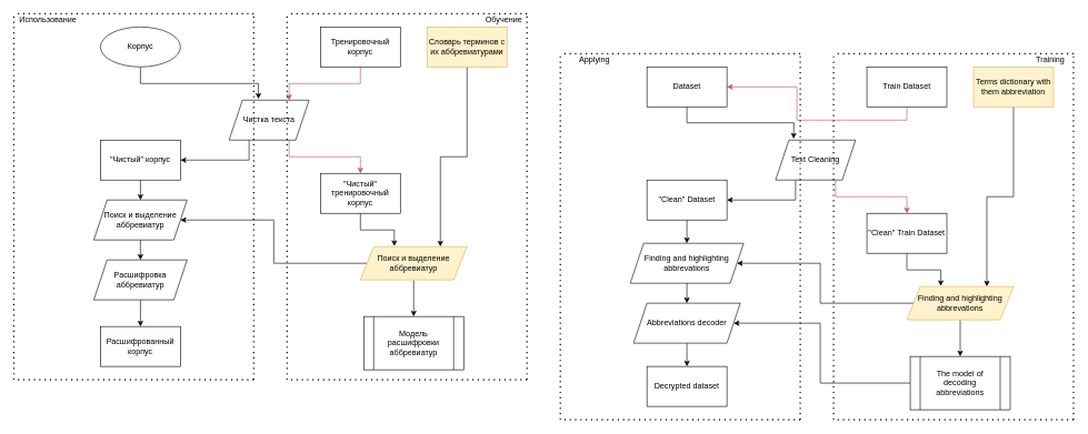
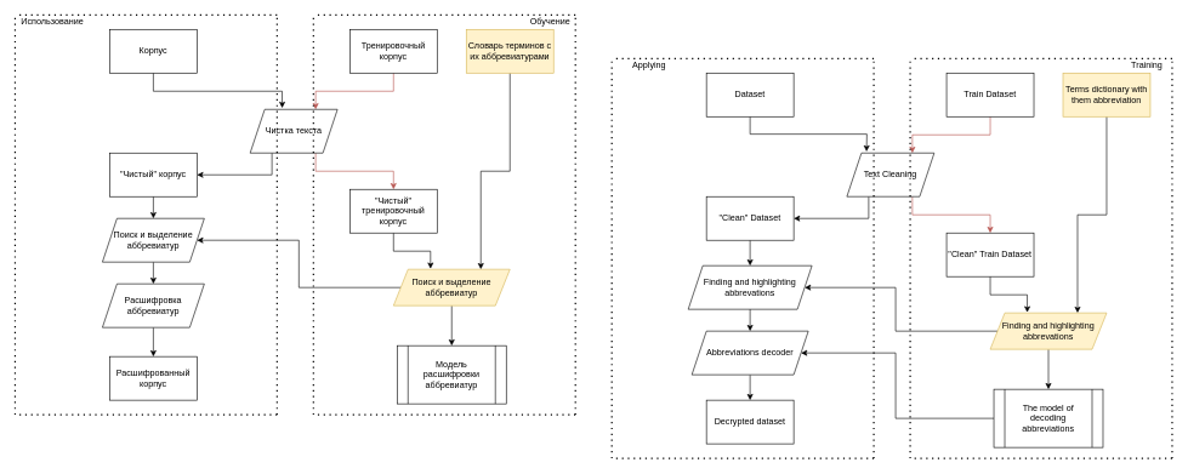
  <mxCell id="0" />
  <mxCell id="1" parent="0" />
  <mxCell id="2" style="edgeStyle=orthogonalEdgeStyle;rounded=0;orthogonalLoop=1;jettySize=auto;html=1;exitX=0.5;exitY=1;exitDx=0;exitDy=0;entryX=0.75;entryY=0;entryDx=0;entryDy=0;fillColor=#f8cecc;strokeColor=#b85450;" parent="1" source="35" target="8" edge="1"><mxGeometry relative="1" as="geometry" /></mxCell>
  <mxCell id="3" style="edgeStyle=orthogonalEdgeStyle;rounded=0;orthogonalLoop=1;jettySize=auto;html=1;exitX=0.5;exitY=1;exitDx=0;exitDy=0;entryX=0.367;entryY=-0.033;entryDx=0;entryDy=0;entryPerimeter=0;" parent="1" source="28" target="8" edge="1"><mxGeometry relative="1" as="geometry" /></mxCell>
  <mxCell id="4" style="edgeStyle=orthogonalEdgeStyle;rounded=0;orthogonalLoop=1;jettySize=auto;html=1;exitX=0.5;exitY=1;exitDx=0;exitDy=0;entryX=0.75;entryY=0;entryDx=0;entryDy=0;" parent="1" source="5" target="21" edge="1"><mxGeometry relative="1" as="geometry"><mxPoint x="653.8" y="356" as="targetPoint" /></mxGeometry></mxCell>
  <mxCell id="5" value="Словарь терминов с их аббревиатурами" style="rounded=0;whiteSpace=wrap;html=1;fillColor=#fff2cc;strokeColor=#d6b656;" parent="1" vertex="1"><mxGeometry x="640" y="40" width="120" height="60" as="geometry" /></mxCell>
  <mxCell id="6" style="edgeStyle=orthogonalEdgeStyle;rounded=0;orthogonalLoop=1;jettySize=auto;html=1;exitX=0.75;exitY=1;exitDx=0;exitDy=0;entryX=0.5;entryY=0;entryDx=0;entryDy=0;fillColor=#f8cecc;strokeColor=#b85450;" parent="1" source="8" target="10" edge="1"><mxGeometry relative="1" as="geometry" /></mxCell>
  <mxCell id="7" style="edgeStyle=orthogonalEdgeStyle;rounded=0;orthogonalLoop=1;jettySize=auto;html=1;exitX=0.25;exitY=1;exitDx=0;exitDy=0;" parent="1" source="8" target="12" edge="1"><mxGeometry relative="1" as="geometry" /></mxCell>
  <mxCell id="8" value="Чистка текста" style="shape=parallelogram;perimeter=parallelogramPerimeter;whiteSpace=wrap;html=1;fixedSize=1;" parent="1" vertex="1"><mxGeometry x="343" y="150" width="120" height="60" as="geometry" /></mxCell>
  <mxCell id="9" style="edgeStyle=orthogonalEdgeStyle;rounded=0;orthogonalLoop=1;jettySize=auto;html=1;exitX=0.5;exitY=1;exitDx=0;exitDy=0;entryX=0.318;entryY=-0.015;entryDx=0;entryDy=0;entryPerimeter=0;" parent="1" source="10" target="21" edge="1"><mxGeometry relative="1" as="geometry"><mxPoint x="587.5" y="360" as="targetPoint" /></mxGeometry></mxCell>
  <mxCell id="10" value="&quot;Чистый&quot; тренировочный корпус" style="rounded=0;whiteSpace=wrap;html=1;" parent="1" vertex="1"><mxGeometry x="480" y="260" width="120" height="60" as="geometry" /></mxCell>
  <mxCell id="11" style="edgeStyle=orthogonalEdgeStyle;rounded=0;orthogonalLoop=1;jettySize=auto;html=1;exitX=0.5;exitY=1;exitDx=0;exitDy=0;entryX=0.5;entryY=0;entryDx=0;entryDy=0;" parent="1" source="12" target="14" edge="1"><mxGeometry relative="1" as="geometry" /></mxCell>
  <mxCell id="12" value="&quot;Чистый&quot; корпус" style="rounded=0;whiteSpace=wrap;html=1;" parent="1" vertex="1"><mxGeometry x="150" y="210" width="120" height="60" as="geometry" /></mxCell>
  <mxCell id="13" style="edgeStyle=orthogonalEdgeStyle;rounded=0;orthogonalLoop=1;jettySize=auto;html=1;exitX=0.5;exitY=1;exitDx=0;exitDy=0;entryX=0.5;entryY=0;entryDx=0;entryDy=0;" parent="1" source="14" target="16" edge="1"><mxGeometry relative="1" as="geometry"><mxPoint x="210" y="420" as="targetPoint" /></mxGeometry></mxCell>
  <mxCell id="14" value="Поиск и выделение аббревиатур" style="shape=parallelogram;perimeter=parallelogramPerimeter;whiteSpace=wrap;html=1;fixedSize=1;" parent="1" vertex="1"><mxGeometry x="140" y="300" width="140" height="60" as="geometry" /></mxCell>
  <mxCell id="15" style="edgeStyle=orthogonalEdgeStyle;rounded=0;orthogonalLoop=1;jettySize=auto;html=1;exitX=0.5;exitY=1;exitDx=0;exitDy=0;entryX=0.5;entryY=0;entryDx=0;entryDy=0;" parent="1" source="16" target="17" edge="1"><mxGeometry relative="1" as="geometry" /></mxCell>
  <mxCell id="16" value="Расшифровка аббревиатур" style="shape=parallelogram;perimeter=parallelogramPerimeter;whiteSpace=wrap;html=1;fixedSize=1;" parent="1" vertex="1"><mxGeometry x="140" y="390" width="140" height="60" as="geometry" /></mxCell>
  <mxCell id="17" value="Расшифрованный корпус" style="rounded=0;whiteSpace=wrap;html=1;" parent="1" vertex="1"><mxGeometry x="150" y="490" width="120" height="60" as="geometry" /></mxCell>
  <mxCell id="18" value="Модель расшифровки аббревиатур" style="shape=process;whiteSpace=wrap;html=1;backgroundOutline=1;" parent="1" vertex="1"><mxGeometry x="545" y="475" width="150" height="80" as="geometry" /></mxCell>
  <mxCell id="19" style="edgeStyle=orthogonalEdgeStyle;rounded=0;orthogonalLoop=1;jettySize=auto;html=1;exitX=0.5;exitY=1;exitDx=0;exitDy=0;entryX=0.5;entryY=0;entryDx=0;entryDy=0;" parent="1" source="21" target="18" edge="1"><mxGeometry relative="1" as="geometry" /></mxCell>
  <mxCell id="20" style="edgeStyle=orthogonalEdgeStyle;rounded=0;orthogonalLoop=1;jettySize=auto;html=1;exitX=0;exitY=0.5;exitDx=0;exitDy=0;entryX=1;entryY=0.5;entryDx=0;entryDy=0;" parent="1" source="21" target="14" edge="1"><mxGeometry relative="1" as="geometry"><Array as="points"><mxPoint x="410" y="395" /><mxPoint x="410" y="330" /></Array></mxGeometry></mxCell>
  <mxCell id="21" value="Поиск и выделение аббревиатур" style="shape=parallelogram;perimeter=parallelogramPerimeter;whiteSpace=wrap;html=1;fixedSize=1;fillColor=#fff2cc;strokeColor=#d6b656;" parent="1" vertex="1"><mxGeometry x="540" y="370" width="160" height="50" as="geometry" /></mxCell>
  <mxCell id="22" value="" style="group" parent="1" vertex="1" connectable="0"><mxGeometry x="20" y="20" width="360" height="550" as="geometry" /></mxCell>
  <mxCell id="23" value="" style="endArrow=none;dashed=1;html=1;dashPattern=1 3;strokeWidth=2;" parent="22" edge="1"><mxGeometry width="50" height="50" relative="1" as="geometry"><mxPoint y="550" as="sourcePoint" /><mxPoint as="targetPoint" /></mxGeometry></mxCell>
  <mxCell id="24" value="" style="endArrow=none;dashed=1;html=1;dashPattern=1 3;strokeWidth=2;" parent="22" edge="1"><mxGeometry width="50" height="50" relative="1" as="geometry"><mxPoint x="360" y="550" as="sourcePoint" /><mxPoint y="550" as="targetPoint" /></mxGeometry></mxCell>
  <mxCell id="25" value="" style="endArrow=none;dashed=1;html=1;dashPattern=1 3;strokeWidth=2;" parent="22" edge="1"><mxGeometry width="50" height="50" relative="1" as="geometry"><mxPoint x="360" as="sourcePoint" /><mxPoint as="targetPoint" /></mxGeometry></mxCell>
  <mxCell id="26" value="" style="endArrow=none;dashed=1;html=1;dashPattern=1 3;strokeWidth=2;" parent="22" edge="1"><mxGeometry width="50" height="50" relative="1" as="geometry"><mxPoint x="360" y="550" as="sourcePoint" /><mxPoint x="360" as="targetPoint" /></mxGeometry></mxCell>
  <mxCell id="27" value="Использование" style="text;html=1;align=center;verticalAlign=middle;resizable=0;points=[];autosize=1;" parent="22" vertex="1"><mxGeometry x="0.5" width="100" height="20" as="geometry" /></mxCell>
- <mxCell id="28" value="Корпус" style="ellipse;whiteSpace=wrap;html=1;" parent="22" vertex="1"><mxGeometry x="130" y="20" width="120" height="60" as="geometry" /></mxCell>
+ <mxCell id="28" value="Корпус" style="rounded=0;whiteSpace=wrap;html=1;" parent="22" vertex="1"><mxGeometry x="130" y="20" width="120" height="60" as="geometry" /></mxCell>
  <mxCell id="29" value="" style="group" parent="1" vertex="1" connectable="0"><mxGeometry x="430" y="20" width="360" height="550" as="geometry" /></mxCell>
  <mxCell id="30" value="" style="endArrow=none;dashed=1;html=1;dashPattern=1 3;strokeWidth=2;" parent="29" edge="1"><mxGeometry width="50" height="50" relative="1" as="geometry"><mxPoint y="550" as="sourcePoint" /><mxPoint as="targetPoint" /></mxGeometry></mxCell>
  <mxCell id="31" value="" style="endArrow=none;dashed=1;html=1;dashPattern=1 3;strokeWidth=2;" parent="29" edge="1"><mxGeometry width="50" height="50" relative="1" as="geometry"><mxPoint x="360" y="550" as="sourcePoint" /><mxPoint y="550" as="targetPoint" /></mxGeometry></mxCell>
  <mxCell id="32" value="" style="endArrow=none;dashed=1;html=1;dashPattern=1 3;strokeWidth=2;" parent="29" edge="1"><mxGeometry width="50" height="50" relative="1" as="geometry"><mxPoint x="360" as="sourcePoint" /><mxPoint as="targetPoint" /></mxGeometry></mxCell>
  <mxCell id="33" value="" style="endArrow=none;dashed=1;html=1;dashPattern=1 3;strokeWidth=2;" parent="29" edge="1"><mxGeometry width="50" height="50" relative="1" as="geometry"><mxPoint x="360" y="550" as="sourcePoint" /><mxPoint x="360" as="targetPoint" /></mxGeometry></mxCell>
  <mxCell id="34" value="Обучение" style="text;html=1;align=center;verticalAlign=middle;resizable=0;points=[];autosize=1;" parent="29" vertex="1"><mxGeometry x="290" width="70" height="20" as="geometry" /></mxCell>
  <mxCell id="35" value="Тренировочный корпус" style="rounded=0;whiteSpace=wrap;html=1;" parent="29" vertex="1"><mxGeometry x="50" y="20" width="120" height="60" as="geometry" /></mxCell>
- <mxCell id="36" style="edgeStyle=orthogonalEdgeStyle;rounded=0;orthogonalLoop=1;jettySize=auto;html=1;exitX=0.5;exitY=1;exitDx=0;exitDy=0;fillColor=#f8cecc;strokeColor=#b85450;" parent="1" source="70" target="60" edge="1"><mxGeometry relative="1" as="geometry" /></mxCell>
+ <mxCell id="36" style="edgeStyle=orthogonalEdgeStyle;rounded=0;orthogonalLoop=1;jettySize=auto;html=1;exitX=0.5;exitY=1;exitDx=0;exitDy=0;entryX=0.75;entryY=0;entryDx=0;entryDy=0;fillColor=#f8cecc;strokeColor=#b85450;" parent="1" source="70" target="42" edge="1"><mxGeometry relative="1" as="geometry" /></mxCell>
  <mxCell id="37" style="edgeStyle=orthogonalEdgeStyle;rounded=0;orthogonalLoop=1;jettySize=auto;html=1;exitX=0.5;exitY=1;exitDx=0;exitDy=0;" parent="1" source="60" edge="1"><mxGeometry relative="1" as="geometry"><mxPoint x="1190" y="208" as="targetPoint" /></mxGeometry></mxCell>
  <mxCell id="38" style="edgeStyle=orthogonalEdgeStyle;rounded=0;orthogonalLoop=1;jettySize=auto;html=1;exitX=0.5;exitY=1;exitDx=0;exitDy=0;entryX=0.75;entryY=0;entryDx=0;entryDy=0;" parent="1" source="39" target="53" edge="1"><mxGeometry relative="1" as="geometry"><mxPoint x="1473.8" y="416" as="targetPoint" /></mxGeometry></mxCell>
  <mxCell id="39" value="Terms dictionary with them abbreviation" style="rounded=0;whiteSpace=wrap;html=1;fillColor=#fff2cc;strokeColor=#d6b656;" parent="1" vertex="1"><mxGeometry x="1460" y="100" width="120" height="60" as="geometry" /></mxCell>
  <mxCell id="40" style="edgeStyle=orthogonalEdgeStyle;rounded=0;orthogonalLoop=1;jettySize=auto;html=1;exitX=0.75;exitY=1;exitDx=0;exitDy=0;entryX=0.5;entryY=0;entryDx=0;entryDy=0;fillColor=#f8cecc;strokeColor=#b85450;" parent="1" source="42" target="44" edge="1"><mxGeometry relative="1" as="geometry" /></mxCell>
  <mxCell id="41" style="edgeStyle=orthogonalEdgeStyle;rounded=0;orthogonalLoop=1;jettySize=auto;html=1;exitX=0.25;exitY=1;exitDx=0;exitDy=0;" parent="1" source="42" target="46" edge="1"><mxGeometry relative="1" as="geometry" /></mxCell>
  <mxCell id="42" value="Text Cleaning" style="shape=parallelogram;perimeter=parallelogramPerimeter;whiteSpace=wrap;html=1;fixedSize=1;" parent="1" vertex="1"><mxGeometry x="1163" y="210" width="120" height="60" as="geometry" /></mxCell>
  <mxCell id="43" style="edgeStyle=orthogonalEdgeStyle;rounded=0;orthogonalLoop=1;jettySize=auto;html=1;exitX=0.5;exitY=1;exitDx=0;exitDy=0;entryX=0.318;entryY=-0.015;entryDx=0;entryDy=0;entryPerimeter=0;" parent="1" source="44" target="53" edge="1"><mxGeometry relative="1" as="geometry"><mxPoint x="1407.5" y="420" as="targetPoint" /></mxGeometry></mxCell>
  <mxCell id="44" value="&quot;Clean&quot; Train Dataset" style="rounded=0;whiteSpace=wrap;html=1;" parent="1" vertex="1"><mxGeometry x="1300" y="320" width="120" height="60" as="geometry" /></mxCell>
  <mxCell id="45" style="edgeStyle=orthogonalEdgeStyle;rounded=0;orthogonalLoop=1;jettySize=auto;html=1;exitX=0.5;exitY=1;exitDx=0;exitDy=0;entryX=0.5;entryY=0;entryDx=0;entryDy=0;" parent="1" source="46" target="61" edge="1"><mxGeometry relative="1" as="geometry" /></mxCell>
  <mxCell id="46" value="&quot;Clean&quot; Dataset" style="rounded=0;whiteSpace=wrap;html=1;" parent="1" vertex="1"><mxGeometry x="970" y="270" width="120" height="60" as="geometry" /></mxCell>
  <mxCell id="47" style="edgeStyle=orthogonalEdgeStyle;rounded=0;orthogonalLoop=1;jettySize=auto;html=1;exitX=0.5;exitY=1;exitDx=0;exitDy=0;entryX=0.5;entryY=0;entryDx=0;entryDy=0;" parent="1" source="62" target="48" edge="1"><mxGeometry relative="1" as="geometry" /></mxCell>
  <mxCell id="48" value="Decrypted dataset" style="rounded=0;whiteSpace=wrap;html=1;" parent="1" vertex="1"><mxGeometry x="970" y="550" width="120" height="60" as="geometry" /></mxCell>
  <mxCell id="49" style="edgeStyle=orthogonalEdgeStyle;rounded=0;orthogonalLoop=1;jettySize=auto;html=1;exitX=0;exitY=0.5;exitDx=0;exitDy=0;entryX=1;entryY=0.5;entryDx=0;entryDy=0;" parent="1" source="50" target="62" edge="1"><mxGeometry relative="1" as="geometry"><Array as="points"><mxPoint x="1230" y="575" /><mxPoint x="1230" y="485" /></Array></mxGeometry></mxCell>
  <mxCell id="50" value="The model of decoding abbreviations" style="shape=process;whiteSpace=wrap;html=1;backgroundOutline=1;" parent="1" vertex="1"><mxGeometry x="1365" y="535" width="150" height="80" as="geometry" /></mxCell>
  <mxCell id="51" style="edgeStyle=orthogonalEdgeStyle;rounded=0;orthogonalLoop=1;jettySize=auto;html=1;exitX=0.5;exitY=1;exitDx=0;exitDy=0;entryX=0.5;entryY=0;entryDx=0;entryDy=0;" parent="1" source="53" target="50" edge="1"><mxGeometry relative="1" as="geometry" /></mxCell>
  <mxCell id="52" style="edgeStyle=orthogonalEdgeStyle;rounded=0;orthogonalLoop=1;jettySize=auto;html=1;exitX=0;exitY=0.5;exitDx=0;exitDy=0;entryX=1;entryY=0.5;entryDx=0;entryDy=0;" parent="1" source="53" target="61" edge="1"><mxGeometry relative="1" as="geometry"><Array as="points"><mxPoint x="1230" y="455" /><mxPoint x="1230" y="395" /></Array></mxGeometry></mxCell>
  <mxCell id="53" value="Finding and highlighting abbrevations" style="shape=parallelogram;perimeter=parallelogramPerimeter;whiteSpace=wrap;html=1;fixedSize=1;fillColor=#fff2cc;strokeColor=#d6b656;" parent="1" vertex="1"><mxGeometry x="1360" y="430" width="160" height="50" as="geometry" /></mxCell>
  <mxCell id="54" value="" style="group" parent="1" vertex="1" connectable="0"><mxGeometry x="840" y="80" width="360" height="550" as="geometry" /></mxCell>
  <mxCell id="55" value="" style="endArrow=none;dashed=1;html=1;dashPattern=1 3;strokeWidth=2;" parent="54" edge="1"><mxGeometry width="50" height="50" relative="1" as="geometry"><mxPoint y="550" as="sourcePoint" /><mxPoint as="targetPoint" /></mxGeometry></mxCell>
  <mxCell id="56" value="" style="endArrow=none;dashed=1;html=1;dashPattern=1 3;strokeWidth=2;" parent="54" edge="1"><mxGeometry width="50" height="50" relative="1" as="geometry"><mxPoint x="360" y="550" as="sourcePoint" /><mxPoint y="550" as="targetPoint" /></mxGeometry></mxCell>
  <mxCell id="57" value="" style="endArrow=none;dashed=1;html=1;dashPattern=1 3;strokeWidth=2;" parent="54" edge="1"><mxGeometry width="50" height="50" relative="1" as="geometry"><mxPoint x="360" as="sourcePoint" /><mxPoint as="targetPoint" /></mxGeometry></mxCell>
  <mxCell id="58" value="" style="endArrow=none;dashed=1;html=1;dashPattern=1 3;strokeWidth=2;" parent="54" edge="1"><mxGeometry width="50" height="50" relative="1" as="geometry"><mxPoint x="360" y="550" as="sourcePoint" /><mxPoint x="360" as="targetPoint" /></mxGeometry></mxCell>
  <mxCell id="59" value="Applying" style="text;html=1;align=center;verticalAlign=middle;resizable=0;points=[];autosize=1;" parent="54" vertex="1"><mxGeometry x="20.5" width="60" height="20" as="geometry" /></mxCell>
  <mxCell id="60" value="Dataset" style="rounded=0;whiteSpace=wrap;html=1;" parent="54" vertex="1"><mxGeometry x="130" y="20" width="120" height="60" as="geometry" /></mxCell>
  <mxCell id="61" value="Finding and highlighting abbrevations" style="shape=parallelogram;perimeter=parallelogramPerimeter;whiteSpace=wrap;html=1;fixedSize=1;" parent="54" vertex="1"><mxGeometry x="105" y="285" width="170" height="60" as="geometry" /></mxCell>
  <mxCell id="62" value="Abbreviations decoder" style="shape=parallelogram;perimeter=parallelogramPerimeter;whiteSpace=wrap;html=1;fixedSize=1;" parent="54" vertex="1"><mxGeometry x="110" y="375" width="160" height="60" as="geometry" /></mxCell>
  <mxCell id="63" style="edgeStyle=orthogonalEdgeStyle;rounded=0;orthogonalLoop=1;jettySize=auto;html=1;exitX=0.5;exitY=1;exitDx=0;exitDy=0;entryX=0.5;entryY=0;entryDx=0;entryDy=0;" parent="54" source="61" target="62" edge="1"><mxGeometry relative="1" as="geometry"><mxPoint x="190" y="400" as="targetPoint" /></mxGeometry></mxCell>
  <mxCell id="64" value="" style="group" parent="1" vertex="1" connectable="0"><mxGeometry x="1250" y="80" width="360" height="550" as="geometry" /></mxCell>
  <mxCell id="65" value="" style="endArrow=none;dashed=1;html=1;dashPattern=1 3;strokeWidth=2;" parent="64" edge="1"><mxGeometry width="50" height="50" relative="1" as="geometry"><mxPoint y="550" as="sourcePoint" /><mxPoint as="targetPoint" /></mxGeometry></mxCell>
  <mxCell id="66" value="" style="endArrow=none;dashed=1;html=1;dashPattern=1 3;strokeWidth=2;" parent="64" edge="1"><mxGeometry width="50" height="50" relative="1" as="geometry"><mxPoint x="360" y="550" as="sourcePoint" /><mxPoint y="550" as="targetPoint" /></mxGeometry></mxCell>
  <mxCell id="67" value="" style="endArrow=none;dashed=1;html=1;dashPattern=1 3;strokeWidth=2;" parent="64" edge="1"><mxGeometry width="50" height="50" relative="1" as="geometry"><mxPoint x="360" as="sourcePoint" /><mxPoint as="targetPoint" /></mxGeometry></mxCell>
  <mxCell id="68" value="" style="endArrow=none;dashed=1;html=1;dashPattern=1 3;strokeWidth=2;" parent="64" edge="1"><mxGeometry width="50" height="50" relative="1" as="geometry"><mxPoint x="360" y="550" as="sourcePoint" /><mxPoint x="360" as="targetPoint" /></mxGeometry></mxCell>
  <mxCell id="69" value="Training" style="text;html=1;align=center;verticalAlign=middle;resizable=0;points=[];autosize=1;" parent="64" vertex="1"><mxGeometry x="295" width="60" height="20" as="geometry" /></mxCell>
  <mxCell id="70" value="Train Dataset" style="rounded=0;whiteSpace=wrap;html=1;" parent="64" vertex="1"><mxGeometry x="50" y="20" width="120" height="60" as="geometry" /></mxCell>
